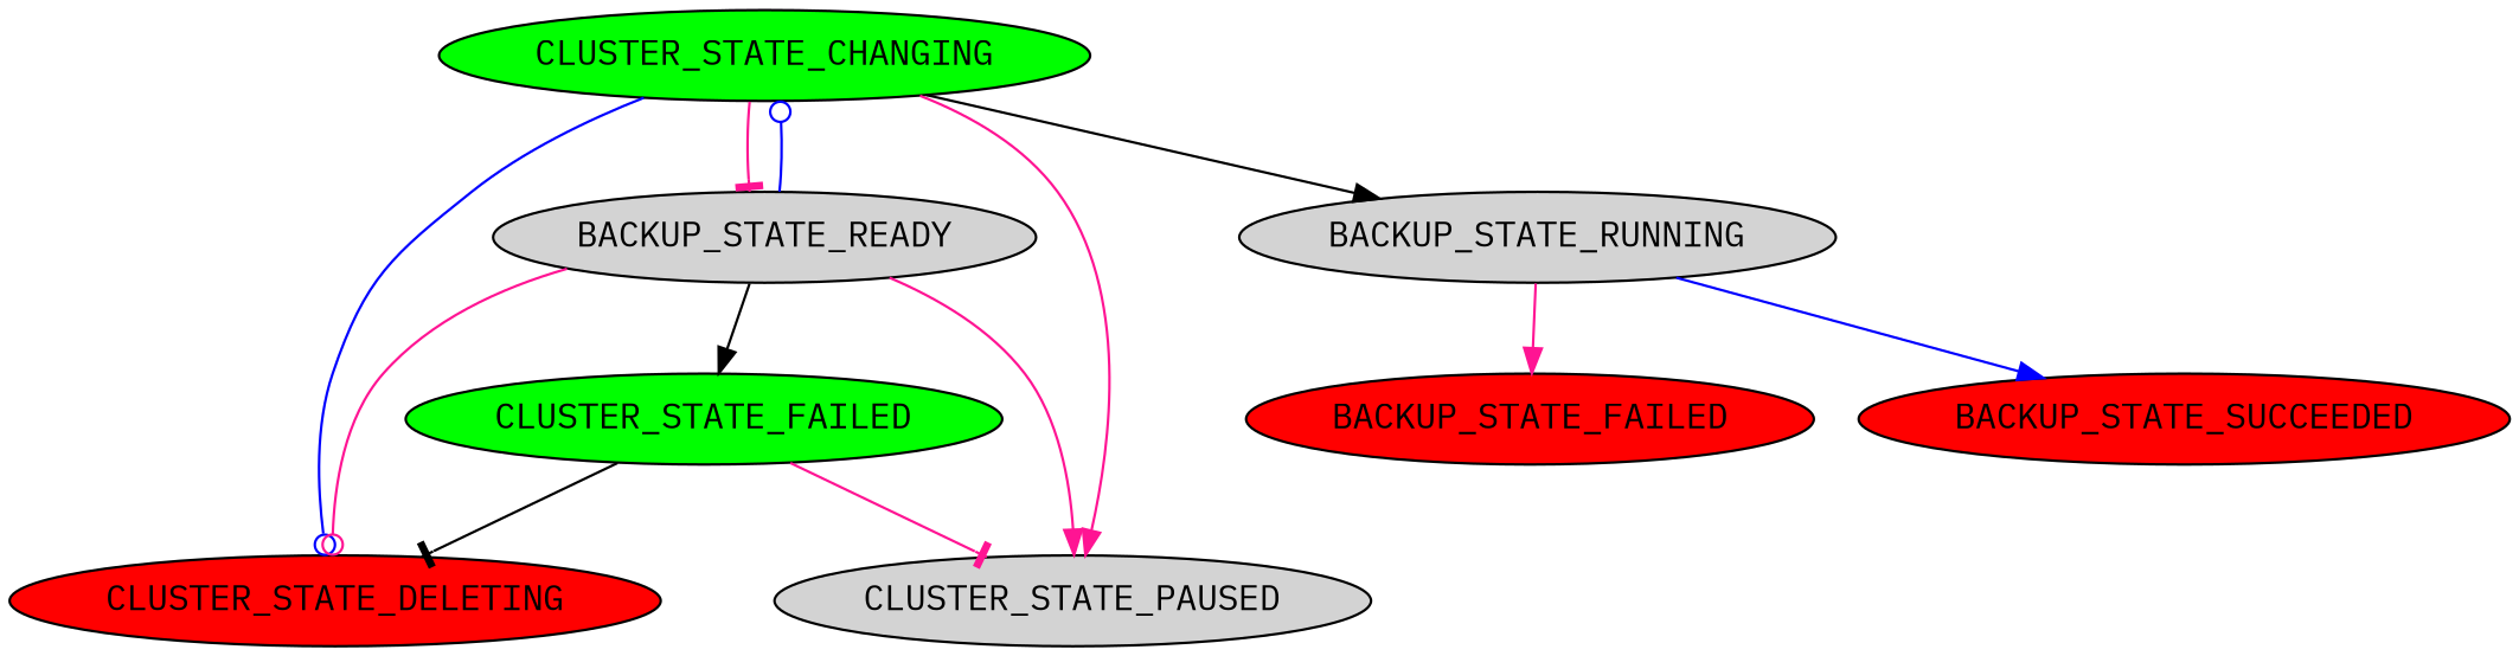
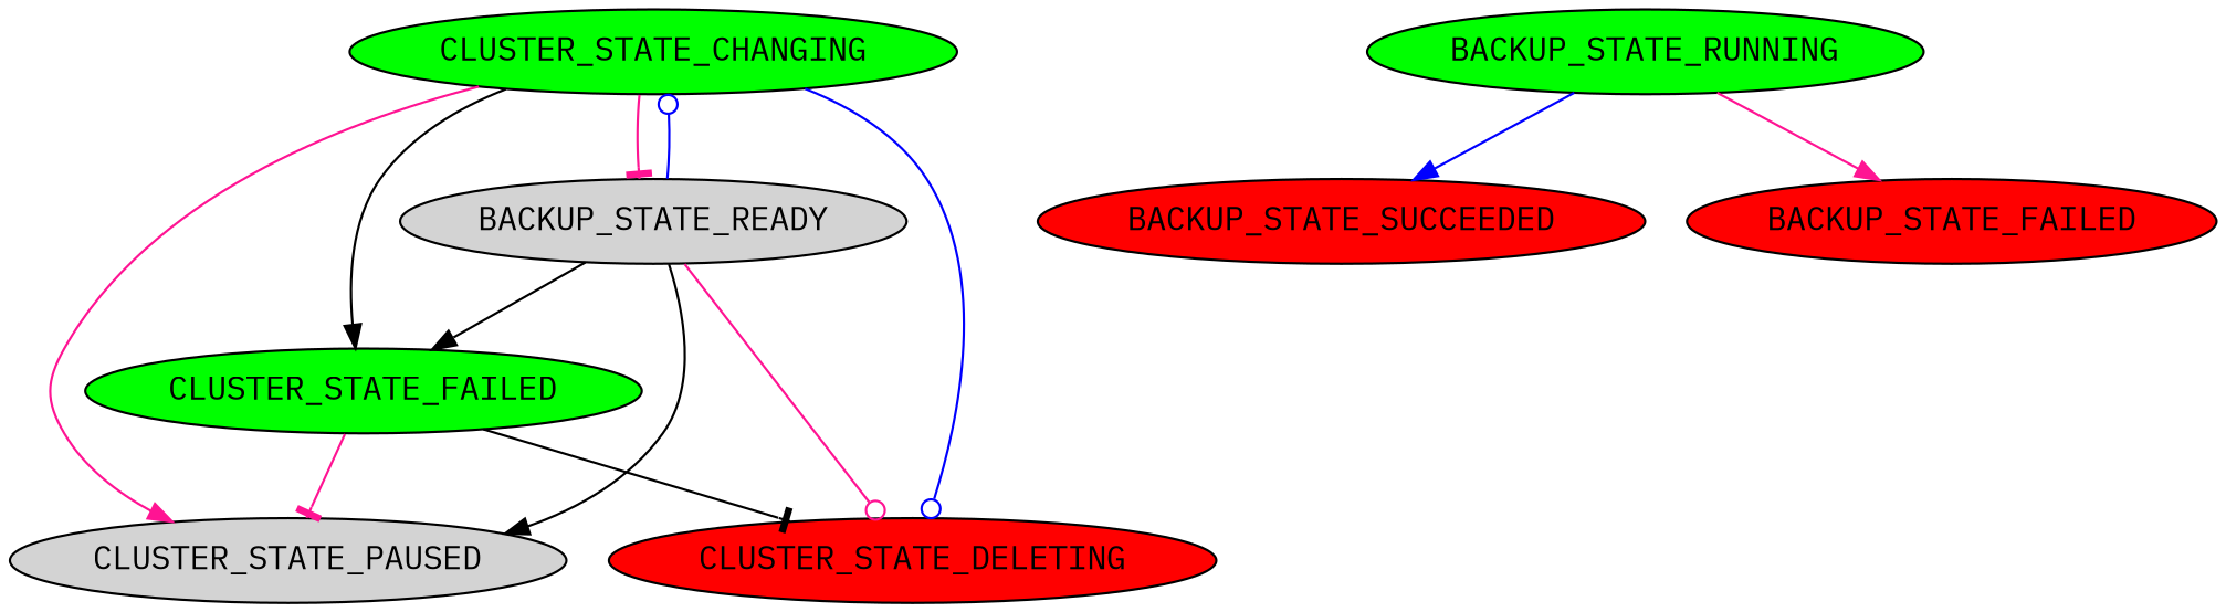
  digraph {
    fontname="IBM Plex Mono"
    node [fillcolor=green fontname="IBM Plex Mono" style=filled]
    edge [arrowhead=normal color=deeppink fontname="IBM Plex Mono"]
    CLUSTER_STATE_CHANGING
    n2 [label=BACKUP_STATE_READY fillcolor=""]
    CLUSTER_STATE_FAILED
    CLUSTER_STATE_PAUSED [fillcolor=""]
    CLUSTER_STATE_DELETING [fillcolor=red]
-   BACKUP_STATE_RUNNING [fillcolor=lightgrey]
+   BACKUP_STATE_RUNNING
    BACKUP_STATE_SUCCEEDED [fillcolor=red]
    BACKUP_STATE_FAILED [fillcolor=red]
    subgraph sub_1 {
      CLUSTER_STATE_CHANGING
      n2
      CLUSTER_STATE_FAILED
      CLUSTER_STATE_PAUSED
      CLUSTER_STATE_DELETING
    }
    subgraph sub_2 {
      BACKUP_STATE_RUNNING
      BACKUP_STATE_SUCCEEDED
      BACKUP_STATE_FAILED
    }
    subgraph sub_3 {
    }
    CLUSTER_STATE_CHANGING -> n2 [arrowhead=tee]
-   CLUSTER_STATE_CHANGING -> BACKUP_STATE_RUNNING [color=black]
+   CLUSTER_STATE_CHANGING -> CLUSTER_STATE_FAILED [color=black]
    CLUSTER_STATE_CHANGING -> CLUSTER_STATE_PAUSED
    CLUSTER_STATE_CHANGING -> CLUSTER_STATE_DELETING [arrowhead=odot color=blue]
    n2 -> CLUSTER_STATE_CHANGING [arrowhead=odot color=blue]
    n2 -> CLUSTER_STATE_FAILED [color=black]
-   n2 -> CLUSTER_STATE_PAUSED
+   n2 -> CLUSTER_STATE_PAUSED [color=black]
    n2 -> CLUSTER_STATE_DELETING [arrowhead=odot]
    CLUSTER_STATE_FAILED -> CLUSTER_STATE_PAUSED [arrowhead=tee]
    CLUSTER_STATE_FAILED -> CLUSTER_STATE_DELETING [arrowhead=tee color=black]
    BACKUP_STATE_RUNNING -> BACKUP_STATE_SUCCEEDED [color=blue]
    BACKUP_STATE_RUNNING -> BACKUP_STATE_FAILED
  }
